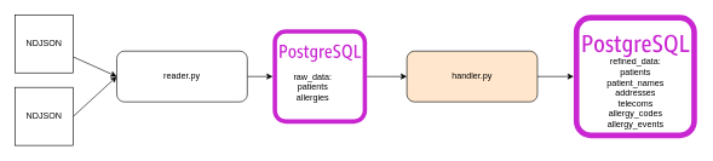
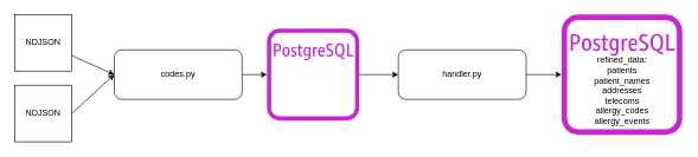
  <mxCell id="0" />
  <mxCell id="1" parent="0" />
  <mxCell id="2" style="edgeStyle=none;html=1;entryX=0;entryY=0.5;entryDx=0;entryDy=0;" edge="1" parent="1" source="3" target="7"><mxGeometry relative="1" as="geometry" /></mxCell>
  <mxCell id="3" value="NDJSON" style="whiteSpace=wrap;html=1;aspect=fixed;" vertex="1" parent="1"><mxGeometry x="20" y="20" width="80" height="80" as="geometry" /></mxCell>
  <mxCell id="4" style="edgeStyle=none;html=1;exitX=1;exitY=0.5;exitDx=0;exitDy=0;entryX=0;entryY=0.5;entryDx=0;entryDy=0;" edge="1" parent="1" source="5" target="7"><mxGeometry relative="1" as="geometry" /></mxCell>
  <mxCell id="5" value="NDJSON" style="whiteSpace=wrap;html=1;aspect=fixed;" vertex="1" parent="1"><mxGeometry x="20" y="120" width="80" height="80" as="geometry" /></mxCell>
  <mxCell id="6" value="" style="edgeStyle=none;html=1;" edge="1" parent="1" source="7" target="9"><mxGeometry relative="1" as="geometry" /></mxCell>
- <mxCell id="7" value="reader.py" style="rounded=1;whiteSpace=wrap;html=1;" vertex="1" parent="1"><mxGeometry x="160" y="70" width="180" height="70" as="geometry" /></mxCell>
+ <mxCell id="7" value="codes.py" style="rounded=1;whiteSpace=wrap;html=1;" vertex="1" parent="1"><mxGeometry x="160" y="70" width="180" height="70" as="geometry" /></mxCell>
  <mxCell id="8" value="" style="edgeStyle=none;html=1;" edge="1" parent="1" source="9" target="12"><mxGeometry relative="1" as="geometry" /></mxCell>
  <mxCell id="9" value="" style="sketch=0;outlineConnect=0;fontColor=#232F3E;gradientColor=none;fillColor=#C925D1;strokeColor=none;dashed=0;verticalLabelPosition=bottom;verticalAlign=top;align=center;html=1;fontSize=12;fontStyle=0;aspect=fixed;pointerEvents=1;shape=mxgraph.aws4.rds_postgresql_instance_alt;" vertex="1" parent="1"><mxGeometry x="375" y="40" width="130" height="130" as="geometry" /></mxCell>
- <mxCell id="10" value="raw_data:&lt;div&gt;patients&lt;/div&gt;&lt;div&gt;allergies&lt;/div&gt;" style="text;html=1;align=center;verticalAlign=middle;resizable=0;points=[];autosize=1;strokeColor=none;fillColor=none;" vertex="1" parent="1"><mxGeometry x="390" y="90" width="80" height="60" as="geometry" /></mxCell>
  <mxCell id="11" value="" style="edgeStyle=none;html=1;" edge="1" parent="1" source="12" target="13"><mxGeometry relative="1" as="geometry" /></mxCell>
- <mxCell id="12" value="handler.py" style="rounded=1;whiteSpace=wrap;html=1;fillColor=#ffe6cc;" vertex="1" parent="1"><mxGeometry x="560" y="70" width="180" height="70" as="geometry" /></mxCell>
+ <mxCell id="12" value="handler.py" style="rounded=1;whiteSpace=wrap;html=1;" vertex="1" parent="1"><mxGeometry x="560" y="70" width="180" height="70" as="geometry" /></mxCell>
  <mxCell id="13" value="" style="sketch=0;outlineConnect=0;fontColor=#232F3E;gradientColor=none;fillColor=#C925D1;strokeColor=none;dashed=0;verticalLabelPosition=bottom;verticalAlign=top;align=center;html=1;fontSize=12;fontStyle=0;aspect=fixed;pointerEvents=1;shape=mxgraph.aws4.rds_postgresql_instance_alt;" vertex="1" parent="1"><mxGeometry x="790" y="20" width="170" height="170" as="geometry" /></mxCell>
  <mxCell id="14" value="refined_data:&lt;div&gt;patients&lt;/div&gt;&lt;div&gt;patient_names&lt;/div&gt;&lt;div&gt;addresses&lt;/div&gt;&lt;div&gt;telecoms&lt;/div&gt;&lt;div&gt;allergy_codes&lt;/div&gt;&lt;div&gt;allergy_events&lt;/div&gt;&lt;div&gt;&lt;br&gt;&lt;/div&gt;" style="text;html=1;align=center;verticalAlign=middle;resizable=0;points=[];autosize=1;strokeColor=none;fillColor=none;" vertex="1" parent="1"><mxGeometry x="825" y="70" width="100" height="130" as="geometry" /></mxCell>
